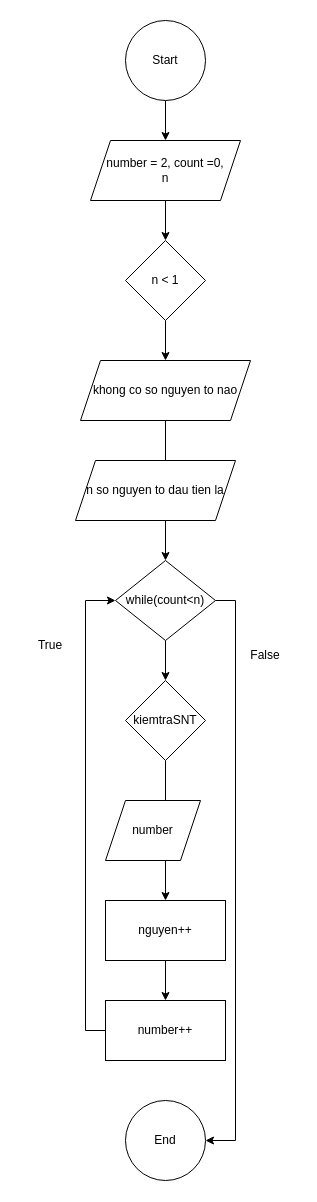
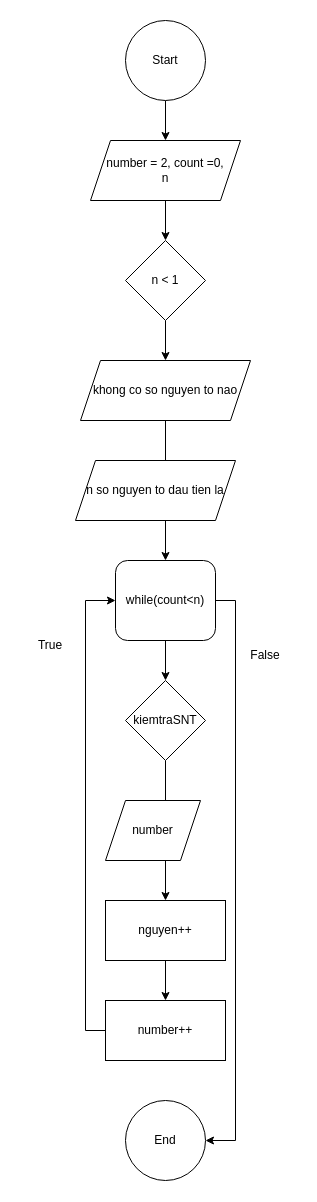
  <mxCell id="0" />
  <mxCell id="1" parent="0" />
  <mxCell id="2" value="End" style="ellipse;whiteSpace=wrap;html=1;aspect=fixed;" vertex="1" parent="1"><mxGeometry x="125" y="1100" width="80" height="80" as="geometry" /></mxCell>
  <mxCell id="3" style="edgeStyle=orthogonalEdgeStyle;rounded=0;orthogonalLoop=1;jettySize=auto;html=1;exitX=0.5;exitY=1;exitDx=0;exitDy=0;entryX=0.5;entryY=0;entryDx=0;entryDy=0;" edge="1" parent="1" source="4" target="6"><mxGeometry relative="1" as="geometry" /></mxCell>
  <mxCell id="4" value="Start" style="ellipse;whiteSpace=wrap;html=1;aspect=fixed;" vertex="1" parent="1"><mxGeometry x="125" width="80" height="80" as="geometry" y="20" /></mxCell>
  <mxCell id="5" style="edgeStyle=orthogonalEdgeStyle;rounded=0;orthogonalLoop=1;jettySize=auto;html=1;exitX=0.5;exitY=1;exitDx=0;exitDy=0;entryX=0.5;entryY=0;entryDx=0;entryDy=0;" edge="1" parent="1" source="6" target="8"><mxGeometry relative="1" as="geometry" /></mxCell>
  <mxCell id="6" value="number = 2, count =0,&lt;div&gt;n&lt;/div&gt;" style="shape=parallelogram;perimeter=parallelogramPerimeter;whiteSpace=wrap;html=1;fixedSize=1;" vertex="1" parent="1"><mxGeometry x="90" y="140" width="150" height="60" as="geometry" /></mxCell>
  <mxCell id="7" style="edgeStyle=orthogonalEdgeStyle;rounded=0;orthogonalLoop=1;jettySize=auto;html=1;exitX=0.5;exitY=1;exitDx=0;exitDy=0;entryX=0.5;entryY=0;entryDx=0;entryDy=0;" edge="1" parent="1" source="8" target="10"><mxGeometry relative="1" as="geometry" /></mxCell>
  <mxCell id="8" value="n &amp;lt; 1" style="rhombus;whiteSpace=wrap;html=1;" vertex="1" parent="1"><mxGeometry x="125" y="240" width="80" height="80" as="geometry" /></mxCell>
  <mxCell id="9" style="edgeStyle=orthogonalEdgeStyle;rounded=0;orthogonalLoop=1;jettySize=auto;html=1;exitX=0.5;exitY=1;exitDx=0;exitDy=0;entryX=0.5;entryY=0;entryDx=0;entryDy=0;" edge="1" parent="1" source="10" target="13"><mxGeometry relative="1" as="geometry" /></mxCell>
  <mxCell id="10" value="khong co so nguyen to nao" style="shape=parallelogram;perimeter=parallelogramPerimeter;whiteSpace=wrap;html=1;fixedSize=1;" vertex="1" parent="1"><mxGeometry x="80" y="360" width="170" height="60" as="geometry" /></mxCell>
  <mxCell id="11" style="edgeStyle=orthogonalEdgeStyle;rounded=0;orthogonalLoop=1;jettySize=auto;html=1;exitX=0.5;exitY=1;exitDx=0;exitDy=0;entryX=0.5;entryY=0;entryDx=0;entryDy=0;" edge="1" parent="1" source="13" target="15"><mxGeometry relative="1" as="geometry" /></mxCell>
  <mxCell id="12" style="edgeStyle=orthogonalEdgeStyle;rounded=0;orthogonalLoop=1;jettySize=auto;html=1;exitX=1;exitY=0.5;exitDx=0;exitDy=0;entryX=1;entryY=0.5;entryDx=0;entryDy=0;" edge="1" parent="1" source="13" target="2"><mxGeometry relative="1" as="geometry" /></mxCell>
- <mxCell id="13" value="while(count&amp;lt;n)" style="rhombus;whiteSpace=wrap;html=1;" vertex="1" parent="1"><mxGeometry x="115" y="560" width="100" height="80" as="geometry" /></mxCell>
+ <mxCell id="13" value="while(count&amp;lt;n)" style="whiteSpace=wrap;html=1;rounded=1;" vertex="1" parent="1"><mxGeometry x="115" y="560" width="100" height="80" as="geometry" /></mxCell>
  <mxCell id="14" style="edgeStyle=orthogonalEdgeStyle;rounded=0;orthogonalLoop=1;jettySize=auto;html=1;exitX=0.5;exitY=1;exitDx=0;exitDy=0;" edge="1" parent="1" source="15" target="17"><mxGeometry relative="1" as="geometry" /></mxCell>
  <mxCell id="15" value="kiemtraSNT" style="rhombus;whiteSpace=wrap;html=1;" vertex="1" parent="1"><mxGeometry x="125" y="680" width="80" height="80" as="geometry" /></mxCell>
  <mxCell id="16" style="edgeStyle=orthogonalEdgeStyle;rounded=0;orthogonalLoop=1;jettySize=auto;html=1;exitX=0.5;exitY=1;exitDx=0;exitDy=0;entryX=0.5;entryY=0;entryDx=0;entryDy=0;" edge="1" parent="1" source="17" target="19"><mxGeometry relative="1" as="geometry" /></mxCell>
  <mxCell id="17" value="nguyen++" style="rounded=0;whiteSpace=wrap;html=1;" vertex="1" parent="1"><mxGeometry x="105" y="900" width="120" height="60" as="geometry" /></mxCell>
  <mxCell id="18" style="edgeStyle=orthogonalEdgeStyle;rounded=0;orthogonalLoop=1;jettySize=auto;html=1;exitX=0;exitY=0.5;exitDx=0;exitDy=0;entryX=0;entryY=0.5;entryDx=0;entryDy=0;" edge="1" parent="1" source="19" target="13"><mxGeometry relative="1" as="geometry" /></mxCell>
  <mxCell id="19" value="number++" style="rounded=0;whiteSpace=wrap;html=1;" vertex="1" parent="1"><mxGeometry x="105" y="1000" width="120" height="60" as="geometry" /></mxCell>
  <mxCell id="20" value="True" style="text;html=1;align=center;verticalAlign=middle;whiteSpace=wrap;rounded=0;" vertex="1" parent="1"><mxGeometry x="20" y="630" width="60" height="30" as="geometry" /></mxCell>
  <mxCell id="21" value="False" style="text;html=1;align=center;verticalAlign=middle;whiteSpace=wrap;rounded=0;" vertex="1" parent="1"><mxGeometry x="235" y="640" width="60" height="30" as="geometry" /></mxCell>
  <mxCell id="22" value="n so nguyen to dau tien la" style="shape=parallelogram;perimeter=parallelogramPerimeter;whiteSpace=wrap;html=1;fixedSize=1;" vertex="1" parent="1"><mxGeometry x="75" y="460" width="160" height="60" as="geometry" /></mxCell>
  <mxCell id="23" value="number" style="shape=parallelogram;perimeter=parallelogramPerimeter;whiteSpace=wrap;html=1;fixedSize=1;" vertex="1" parent="1"><mxGeometry x="105" y="800" width="95" height="60" as="geometry" /></mxCell>
